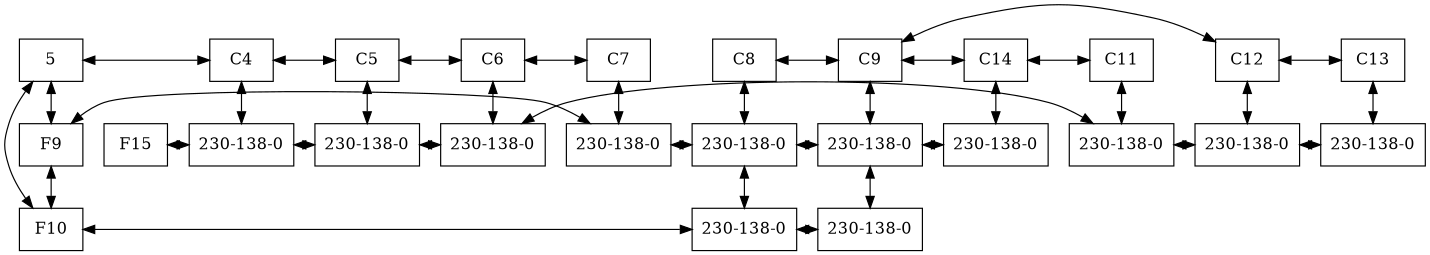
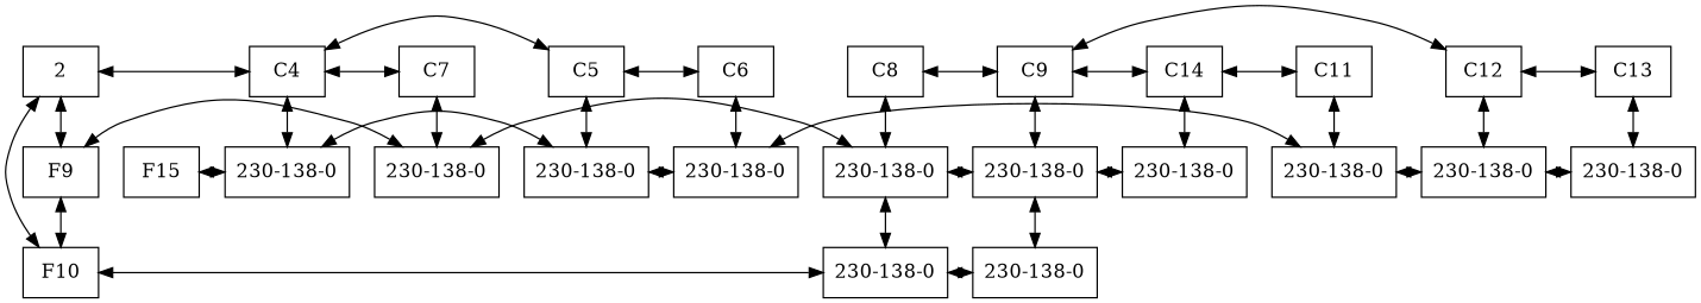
  digraph {
    rankdir=UD
    node [group=0 shape=box]
    edge [dir=both]
-   n1 [label=5 rankdir=LR]
+   n1 [label=2 rankdir=LR]
    n2 [group=5 label=C4 rankdir=LR]
    n3 [group=6 label=C5 rankdir=LR]
    n4 [group=7 label=C6 rankdir=LR]
    n5 [group=8 label=C7 rankdir=LR]
    n6 [group=9 label=C8 rankdir=LR]
    n7 [group=10 label=C9 rankdir=LR]
    n8 [group=11 label=C14 rankdir=LR]
    n9 [group=12 label=C11 rankdir=LR]
    n10 [group=13 label=C12 rankdir=LR]
    n11 [group=14 label=C13 rankdir=LR]
    n12 [label=F9]
    n13 [group=8 label="230-138-0"]
    n14 [group=9 label="230-138-0"]
    n15 [group=10 label="230-138-0"]
    n16 [group=11 label="230-138-0"]
    n17 [label=F10]
    n18 [group=9 label="230-138-0"]
    n19 [group=10 label="230-138-0"]
    n20 [label=F15]
    n21 [group=5 label="230-138-0"]
    n22 [group=6 label="230-138-0"]
    n23 [group=7 label="230-138-0"]
    n24 [group=12 label="230-138-0"]
    n25 [group=13 label="230-138-0"]
    n26 [group=14 label="230-138-0"]
    subgraph sub_1 {
      rank=min
      n1
      n2
      n3
      n4
      n5
      n6
      n7
      n8
      n9
      n10
      n11
    }
    subgraph sub_2 {
      rank=same
      n1
      n2
      n3
      n4
      n5
      n6
      n7
      n8
      n9
      n10
      n11
    }
    subgraph sub_3 {
      rank=same
      n12
      n13
      n14
      n15
      n16
    }
    subgraph sub_4 {
      rank=same
      n17
      n18
      n19
    }
    subgraph sub_5 {
      rank=same
      n20
      n21
      n22
      n23
      n24
      n25
      n26
    }
    n1 -> n2
    n1 -> n12
    n2 -> n3
    n2 -> n21
    n3 -> n4
    n3 -> n22
-   n4 -> n5
+   n2 -> n5
    n4 -> n23
    n5 -> n13
    n6 -> n7
    n6 -> n14
    n7 -> n8
    n7 -> n10
    n7 -> n15
    n8 -> n9
    n8 -> n16
    n9 -> n24
    n10 -> n11
    n10 -> n25
    n11 -> n26
    n12 -> n13
    n12 -> n17
    n13 -> n14
    n14 -> n15
    n14 -> n18
    n15 -> n16
    n15 -> n19
    n17 -> n1
    n17 -> n18
    n18 -> n19
    n20 -> n21
    n21 -> n22
    n22 -> n23
    n23 -> n24
    n24 -> n25
    n25 -> n26
  }
